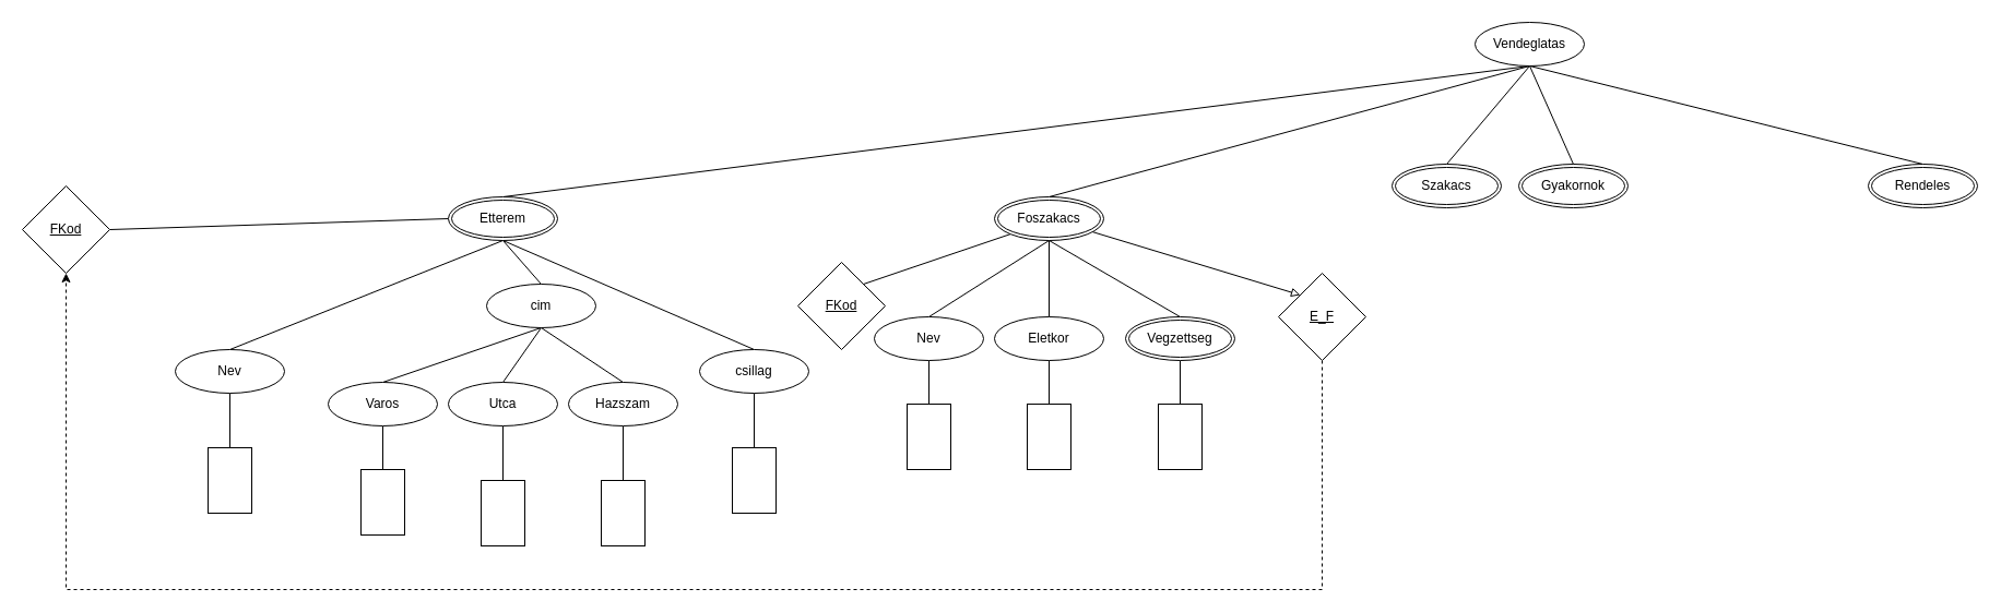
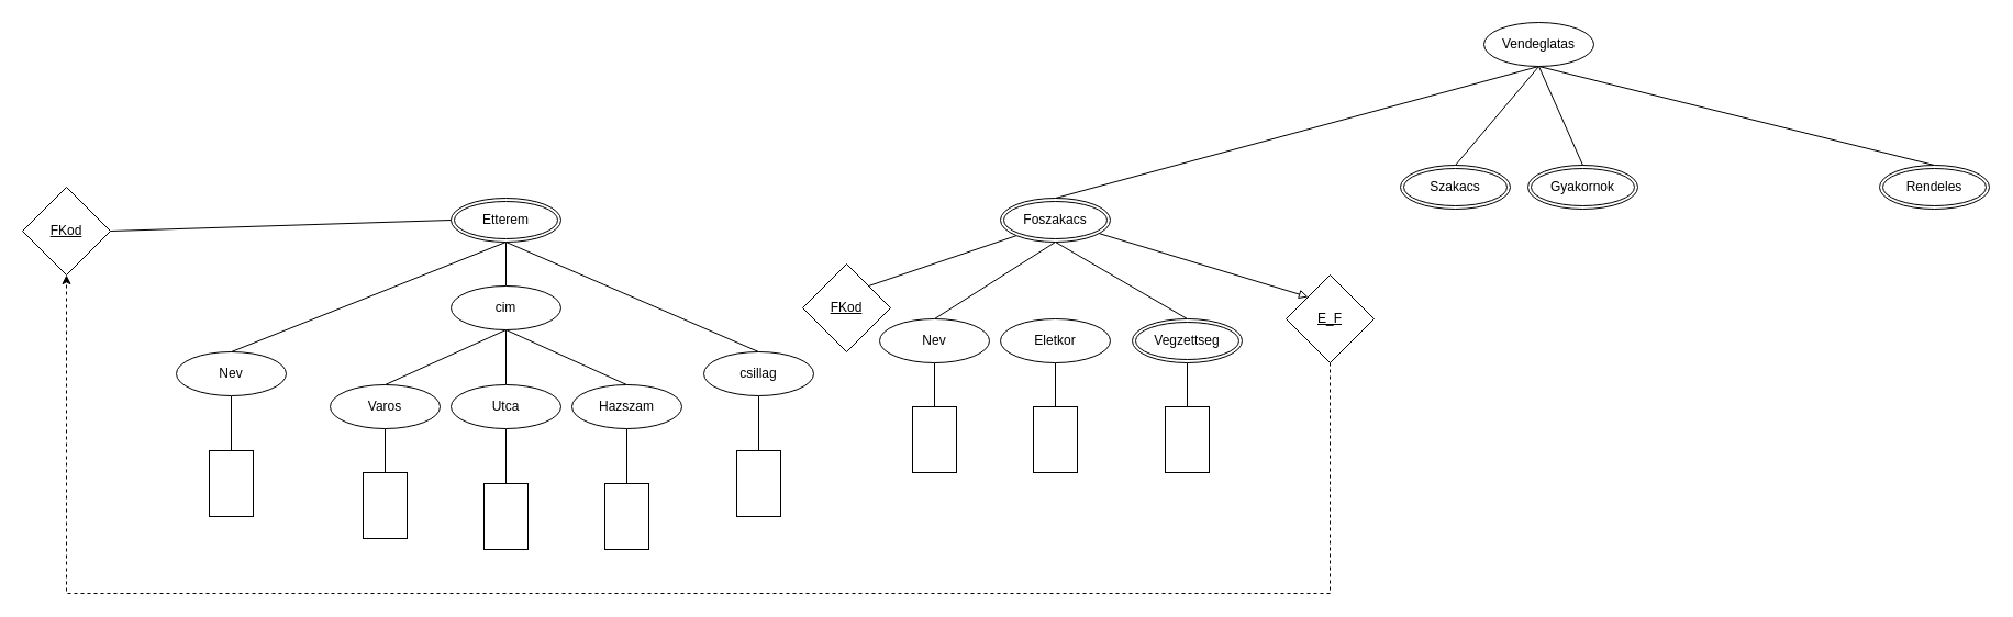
  <mxCell id="0" />
  <mxCell id="1" parent="0" />
- <mxCell id="2" style="rounded=0;orthogonalLoop=1;jettySize=auto;html=1;exitX=0.5;exitY=1;exitDx=0;exitDy=0;entryX=0.5;entryY=0;entryDx=0;entryDy=0;endArrow=none;endFill=0;" edge="1" parent="1" source="6" target="13"><mxGeometry relative="1" as="geometry" /></mxCell>
  <mxCell id="3" style="edgeStyle=none;rounded=0;orthogonalLoop=1;jettySize=auto;html=1;exitX=0.5;exitY=1;exitDx=0;exitDy=0;entryX=0.5;entryY=0;entryDx=0;entryDy=0;endArrow=none;endFill=0;" edge="1" parent="1" source="6" target="19"><mxGeometry relative="1" as="geometry" /></mxCell>
  <mxCell id="4" style="edgeStyle=none;rounded=0;orthogonalLoop=1;jettySize=auto;html=1;exitX=0.5;exitY=1;exitDx=0;exitDy=0;entryX=0.5;entryY=0;entryDx=0;entryDy=0;endArrow=none;endFill=0;" edge="1" parent="1" source="6" target="8"><mxGeometry relative="1" as="geometry" /></mxCell>
  <mxCell id="5" style="edgeStyle=none;rounded=0;orthogonalLoop=1;jettySize=auto;html=1;exitX=0.5;exitY=1;exitDx=0;exitDy=0;entryX=0.5;entryY=0;entryDx=0;entryDy=0;endArrow=none;endFill=0;" edge="1" parent="1" source="6" target="20"><mxGeometry relative="1" as="geometry" /></mxCell>
  <mxCell id="6" value="Vendeglatas" style="ellipse;whiteSpace=wrap;html=1;align=center;" vertex="1" parent="1"><mxGeometry x="1350" y="20" width="100" height="40" as="geometry" /></mxCell>
  <mxCell id="7" value="Gyakornok" style="ellipse;shape=doubleEllipse;margin=3;whiteSpace=wrap;html=1;align=center;" vertex="1" parent="1"><mxGeometry x="1390" y="150" width="100" height="40" as="geometry" /></mxCell>
  <mxCell id="8" value="Szakacs" style="ellipse;shape=doubleEllipse;margin=3;whiteSpace=wrap;html=1;align=center;" vertex="1" parent="1"><mxGeometry x="1274" y="150" width="100" height="40" as="geometry" /></mxCell>
  <mxCell id="9" style="edgeStyle=none;rounded=0;orthogonalLoop=1;jettySize=auto;html=1;exitX=0.5;exitY=1;exitDx=0;exitDy=0;entryX=0.5;entryY=0;entryDx=0;entryDy=0;endArrow=none;endFill=0;" edge="1" parent="1" source="13" target="23"><mxGeometry relative="1" as="geometry" /></mxCell>
  <mxCell id="10" style="edgeStyle=none;rounded=0;orthogonalLoop=1;jettySize=auto;html=1;exitX=0.5;exitY=1;exitDx=0;exitDy=0;entryX=0.5;entryY=0;entryDx=0;entryDy=0;endArrow=none;endFill=0;" edge="1" parent="1" source="13" target="27"><mxGeometry relative="1" as="geometry" /></mxCell>
  <mxCell id="11" style="edgeStyle=none;rounded=0;orthogonalLoop=1;jettySize=auto;html=1;exitX=0.5;exitY=1;exitDx=0;exitDy=0;entryX=0.5;entryY=0;entryDx=0;entryDy=0;endArrow=none;endFill=0;" edge="1" parent="1" source="13" target="29"><mxGeometry relative="1" as="geometry" /></mxCell>
  <mxCell id="12" style="rounded=0;orthogonalLoop=1;jettySize=auto;html=1;exitX=0;exitY=0.5;exitDx=0;exitDy=0;entryX=1;entryY=0.5;entryDx=0;entryDy=0;endArrow=none;endFill=0;shape=wire;dashed=1;" edge="1" parent="1" source="13" target="53"><mxGeometry relative="1" as="geometry" /></mxCell>
  <mxCell id="13" value="Etterem" style="ellipse;shape=doubleEllipse;margin=3;whiteSpace=wrap;html=1;align=center;" vertex="1" parent="1"><mxGeometry x="410" y="180" width="100" height="40" as="geometry" /></mxCell>
  <mxCell id="14" value="" style="edgeStyle=none;rounded=0;orthogonalLoop=1;jettySize=auto;html=1;entryX=0;entryY=0;entryDx=0;entryDy=0;endArrow=block;endFill=0;" edge="1" parent="1" source="19" target="37"><mxGeometry relative="1" as="geometry" /></mxCell>
  <mxCell id="15" style="edgeStyle=none;rounded=0;orthogonalLoop=1;jettySize=auto;html=1;exitX=0;exitY=1;exitDx=0;exitDy=0;entryX=1;entryY=0;entryDx=0;entryDy=0;endArrow=none;endFill=0;" edge="1" parent="1" source="19" target="43"><mxGeometry relative="1" as="geometry" /></mxCell>
  <mxCell id="16" style="edgeStyle=none;rounded=0;orthogonalLoop=1;jettySize=auto;html=1;exitX=0.5;exitY=1;exitDx=0;exitDy=0;entryX=0.5;entryY=0;entryDx=0;entryDy=0;endArrow=none;endFill=0;" edge="1" parent="1" source="19" target="45"><mxGeometry relative="1" as="geometry" /></mxCell>
- <mxCell id="17" style="edgeStyle=none;rounded=0;orthogonalLoop=1;jettySize=auto;html=1;exitX=0.5;exitY=1;exitDx=0;exitDy=0;entryX=0.5;entryY=0;entryDx=0;entryDy=0;endArrow=none;endFill=0;" edge="1" parent="1" source="19" target="47"><mxGeometry relative="1" as="geometry" /></mxCell>
  <mxCell id="18" style="edgeStyle=none;rounded=0;orthogonalLoop=1;jettySize=auto;html=1;exitX=0.5;exitY=1;exitDx=0;exitDy=0;entryX=0.5;entryY=0;entryDx=0;entryDy=0;endArrow=none;endFill=0;" edge="1" parent="1" source="19" target="49"><mxGeometry relative="1" as="geometry" /></mxCell>
  <mxCell id="19" value="Foszakacs" style="ellipse;shape=doubleEllipse;margin=3;whiteSpace=wrap;html=1;align=center;" vertex="1" parent="1"><mxGeometry x="910" y="180" width="100" height="40" as="geometry" /></mxCell>
  <mxCell id="20" value="Rendeles" style="ellipse;shape=doubleEllipse;margin=3;whiteSpace=wrap;html=1;align=center;" vertex="1" parent="1"><mxGeometry x="1710" y="150" width="100" height="40" as="geometry" /></mxCell>
  <mxCell id="21" style="edgeStyle=none;rounded=0;orthogonalLoop=1;jettySize=auto;html=1;exitX=0.5;exitY=1;exitDx=0;exitDy=0;entryX=0.5;entryY=0;entryDx=0;entryDy=0;endArrow=none;endFill=0;" edge="1" parent="1" source="6" target="7"><mxGeometry relative="1" as="geometry" /></mxCell>
  <mxCell id="22" style="edgeStyle=none;rounded=0;orthogonalLoop=1;jettySize=auto;html=1;exitX=0.5;exitY=1;exitDx=0;exitDy=0;entryX=0.5;entryY=0;entryDx=0;entryDy=0;endArrow=none;endFill=0;" edge="1" parent="1" source="23" target="41"><mxGeometry relative="1" as="geometry" /></mxCell>
  <mxCell id="23" value="Nev" style="ellipse;whiteSpace=wrap;html=1;align=center;" vertex="1" parent="1"><mxGeometry x="160" y="320" width="100" height="40" as="geometry" /></mxCell>
  <mxCell id="24" style="edgeStyle=none;rounded=0;orthogonalLoop=1;jettySize=auto;html=1;exitX=0.5;exitY=1;exitDx=0;exitDy=0;entryX=0.5;entryY=0;entryDx=0;entryDy=0;endArrow=none;endFill=0;" edge="1" parent="1" source="27" target="31"><mxGeometry relative="1" as="geometry" /></mxCell>
  <mxCell id="25" style="edgeStyle=none;rounded=0;orthogonalLoop=1;jettySize=auto;html=1;exitX=0.5;exitY=1;exitDx=0;exitDy=0;entryX=0.5;entryY=0;entryDx=0;entryDy=0;endArrow=none;endFill=0;" edge="1" parent="1" source="27" target="33"><mxGeometry relative="1" as="geometry" /></mxCell>
  <mxCell id="26" style="edgeStyle=none;rounded=0;orthogonalLoop=1;jettySize=auto;html=1;exitX=0.5;exitY=1;exitDx=0;exitDy=0;entryX=0.5;entryY=0;entryDx=0;entryDy=0;endArrow=none;endFill=0;" edge="1" parent="1" source="27" target="35"><mxGeometry relative="1" as="geometry" /></mxCell>
- <mxCell id="27" value="cim" style="ellipse;whiteSpace=wrap;html=1;align=center;" vertex="1" parent="1"><mxGeometry x="445" y="260" width="100" height="40" as="geometry" /></mxCell>
+ <mxCell id="27" value="cim" style="ellipse;whiteSpace=wrap;html=1;align=center;" vertex="1" parent="1"><mxGeometry x="410" y="260" width="100" height="40" as="geometry" /></mxCell>
  <mxCell id="28" style="edgeStyle=none;rounded=0;orthogonalLoop=1;jettySize=auto;html=1;exitX=0.5;exitY=1;exitDx=0;exitDy=0;endArrow=none;endFill=0;" edge="1" parent="1" source="29" target="42"><mxGeometry relative="1" as="geometry" /></mxCell>
  <mxCell id="29" value="csillag" style="ellipse;whiteSpace=wrap;html=1;align=center;" vertex="1" parent="1"><mxGeometry x="640" y="320" width="100" height="40" as="geometry" /></mxCell>
  <mxCell id="30" style="edgeStyle=none;rounded=0;orthogonalLoop=1;jettySize=auto;html=1;exitX=0.5;exitY=1;exitDx=0;exitDy=0;entryX=0.5;entryY=0;entryDx=0;entryDy=0;endArrow=none;endFill=0;" edge="1" parent="1" source="31" target="40"><mxGeometry relative="1" as="geometry" /></mxCell>
  <mxCell id="31" value="Varos" style="ellipse;whiteSpace=wrap;html=1;align=center;" vertex="1" parent="1"><mxGeometry x="300" y="350" width="100" height="40" as="geometry" /></mxCell>
  <mxCell id="32" style="edgeStyle=none;rounded=0;orthogonalLoop=1;jettySize=auto;html=1;exitX=0.5;exitY=1;exitDx=0;exitDy=0;endArrow=none;endFill=0;" edge="1" parent="1" source="33" target="39"><mxGeometry relative="1" as="geometry" /></mxCell>
  <mxCell id="33" value="Utca" style="ellipse;whiteSpace=wrap;html=1;align=center;" vertex="1" parent="1"><mxGeometry x="410" y="350" width="100" height="40" as="geometry" /></mxCell>
  <mxCell id="34" style="edgeStyle=none;rounded=0;orthogonalLoop=1;jettySize=auto;html=1;exitX=0.5;exitY=1;exitDx=0;exitDy=0;entryX=0.5;entryY=0;entryDx=0;entryDy=0;endArrow=none;endFill=0;" edge="1" parent="1" source="35" target="38"><mxGeometry relative="1" as="geometry" /></mxCell>
  <mxCell id="35" value="Hazszam" style="ellipse;whiteSpace=wrap;html=1;align=center;" vertex="1" parent="1"><mxGeometry x="520" y="350" width="100" height="40" as="geometry" /></mxCell>
  <mxCell id="36" style="edgeStyle=orthogonalEdgeStyle;rounded=0;orthogonalLoop=1;jettySize=auto;html=1;exitX=0.5;exitY=1;exitDx=0;exitDy=0;entryX=0.5;entryY=1;entryDx=0;entryDy=0;dashed=1;" edge="1" parent="1" source="37" target="53"><mxGeometry relative="1" as="geometry"><Array as="points"><mxPoint x="1210" y="540" /><mxPoint x="60" y="540" /></Array></mxGeometry></mxCell>
  <mxCell id="37" value="&lt;u&gt;E_F&lt;/u&gt;" style="rhombus;whiteSpace=wrap;html=1;" vertex="1" parent="1"><mxGeometry x="1170" y="250" width="80" height="80" as="geometry" /></mxCell>
  <mxCell id="38" value="" style="rounded=0;whiteSpace=wrap;html=1;" vertex="1" parent="1"><mxGeometry x="550" y="440" width="40" height="60" as="geometry" /></mxCell>
  <mxCell id="39" value="" style="rounded=0;whiteSpace=wrap;html=1;" vertex="1" parent="1"><mxGeometry x="440" y="440" width="40" height="60" as="geometry" /></mxCell>
  <mxCell id="40" value="" style="rounded=0;whiteSpace=wrap;html=1;" vertex="1" parent="1"><mxGeometry x="330" y="430" width="40" height="60" as="geometry" /></mxCell>
  <mxCell id="41" value="" style="rounded=0;whiteSpace=wrap;html=1;" vertex="1" parent="1"><mxGeometry x="190" y="410" width="40" height="60" as="geometry" /></mxCell>
  <mxCell id="42" value="" style="rounded=0;whiteSpace=wrap;html=1;" vertex="1" parent="1"><mxGeometry x="670" y="410" width="40" height="60" as="geometry" /></mxCell>
  <mxCell id="43" value="&lt;u&gt;FKod&lt;/u&gt;" style="rhombus;whiteSpace=wrap;html=1;" vertex="1" parent="1"><mxGeometry x="730" y="240" width="80" height="80" as="geometry" /></mxCell>
  <mxCell id="44" style="edgeStyle=none;rounded=0;orthogonalLoop=1;jettySize=auto;html=1;exitX=0.5;exitY=1;exitDx=0;exitDy=0;entryX=0.5;entryY=0;entryDx=0;entryDy=0;endArrow=none;endFill=0;" edge="1" parent="1" source="45" target="50"><mxGeometry relative="1" as="geometry" /></mxCell>
  <mxCell id="45" value="Nev" style="ellipse;whiteSpace=wrap;html=1;align=center;" vertex="1" parent="1"><mxGeometry x="800" y="290" width="100" height="40" as="geometry" /></mxCell>
  <mxCell id="46" style="edgeStyle=none;rounded=0;orthogonalLoop=1;jettySize=auto;html=1;exitX=0.5;exitY=1;exitDx=0;exitDy=0;endArrow=none;endFill=0;" edge="1" parent="1" source="47" target="51"><mxGeometry relative="1" as="geometry" /></mxCell>
  <mxCell id="47" value="Eletkor" style="ellipse;whiteSpace=wrap;html=1;align=center;" vertex="1" parent="1"><mxGeometry x="910" y="290" width="100" height="40" as="geometry" /></mxCell>
  <mxCell id="48" style="edgeStyle=none;rounded=0;orthogonalLoop=1;jettySize=auto;html=1;exitX=0.5;exitY=1;exitDx=0;exitDy=0;entryX=0.5;entryY=0;entryDx=0;entryDy=0;endArrow=none;endFill=0;" edge="1" parent="1" source="49" target="52"><mxGeometry relative="1" as="geometry" /></mxCell>
  <mxCell id="49" value="Vegzettseg" style="ellipse;shape=doubleEllipse;margin=3;whiteSpace=wrap;html=1;align=center;" vertex="1" parent="1"><mxGeometry x="1030" y="290" width="100" height="40" as="geometry" /></mxCell>
  <mxCell id="50" value="" style="rounded=0;whiteSpace=wrap;html=1;" vertex="1" parent="1"><mxGeometry x="830" y="370" width="40" height="60" as="geometry" /></mxCell>
  <mxCell id="51" value="" style="rounded=0;whiteSpace=wrap;html=1;" vertex="1" parent="1"><mxGeometry x="940" y="370" width="40" height="60" as="geometry" /></mxCell>
  <mxCell id="52" value="" style="rounded=0;whiteSpace=wrap;html=1;" vertex="1" parent="1"><mxGeometry x="1060" y="370" width="40" height="60" as="geometry" /></mxCell>
  <mxCell id="53" value="&lt;u&gt;FKod&lt;/u&gt;" style="rhombus;whiteSpace=wrap;html=1;" vertex="1" parent="1"><mxGeometry x="20" y="170" width="80" height="80" as="geometry" /></mxCell>
